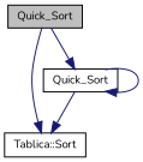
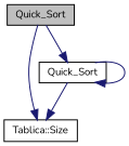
  digraph {
    rankdir=TB
    fontname=Nunito
    node [color=black fillcolor=white fontname=Nunito fontsize=10 shape=record style=filled]
    edge [color=midnightblue fontname=Nunito fontsize=10 labelfontname=Helvetica labelfontsize=10 style=solid]
    n1 [fillcolor=grey75 fontcolor=black height=0.2 label=Quick_Sort width=0.4]
-   n2 [height=0.2 label="Tablica::Sort" width=0.4]
+   n2 [height=0.2 label="Tablica::Size" width=0.4]
    n3 [height=0.2 label=Quick_Sort width=0.4]
    n1 -> n2
    n1 -> n3
    n3 -> n2
    n3 -> n3
  }
